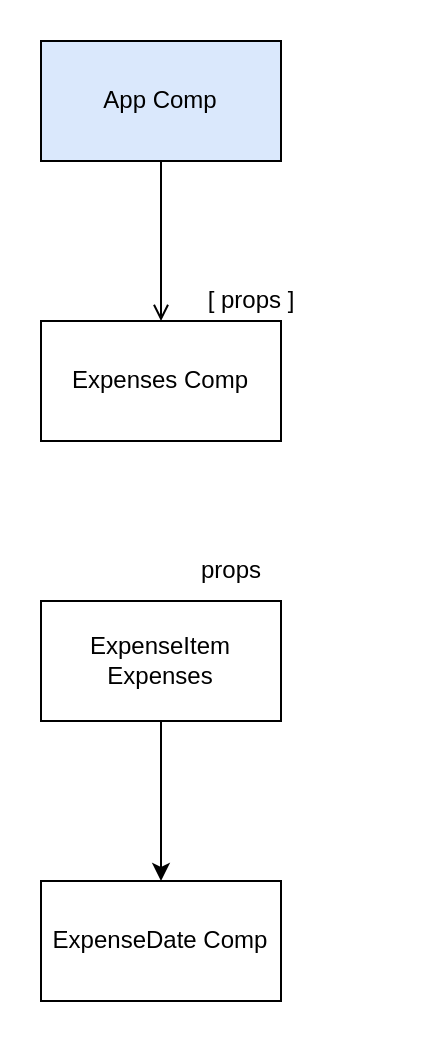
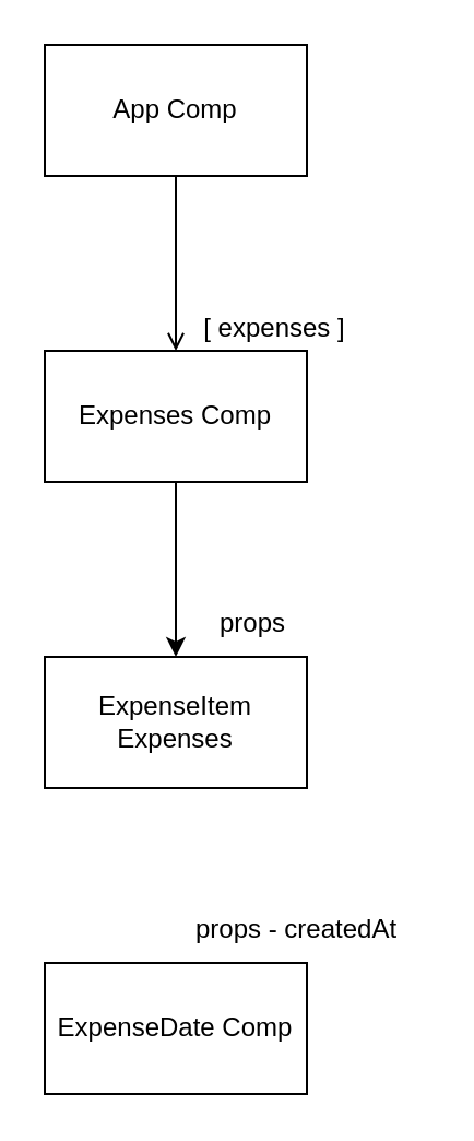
  <mxCell id="0" />
  <mxCell id="1" parent="0" />
  <mxCell id="2" value="" style="edgeStyle=orthogonalEdgeStyle;rounded=0;orthogonalLoop=1;jettySize=auto;html=1;endArrow=open;" edge="1" parent="1" source="3" target="5"><mxGeometry relative="1" as="geometry" /></mxCell>
- <mxCell id="3" value="App Comp" style="rounded=0;whiteSpace=wrap;html=1;fillColor=#dae8fc;" vertex="1" parent="1"><mxGeometry x="20" y="20" width="120" height="60" as="geometry" /></mxCell>
+ <mxCell id="3" value="App Comp" style="rounded=0;whiteSpace=wrap;html=1;" vertex="1" parent="1"><mxGeometry x="20" y="20" width="120" height="60" as="geometry" /></mxCell>
+ <mxCell id="4" value="" style="edgeStyle=orthogonalEdgeStyle;rounded=0;orthogonalLoop=1;jettySize=auto;html=1;" edge="1" parent="1" source="5" target="7"><mxGeometry relative="1" as="geometry" /></mxCell>
  <mxCell id="5" value="Expenses Comp" style="rounded=0;whiteSpace=wrap;html=1;" vertex="1" parent="1"><mxGeometry x="20" y="160" width="120" height="60" as="geometry" /></mxCell>
- <mxCell id="6" value="" style="edgeStyle=orthogonalEdgeStyle;rounded=0;orthogonalLoop=1;jettySize=auto;html=1;" edge="1" parent="1" source="7" target="10"><mxGeometry relative="1" as="geometry" /></mxCell>
  <mxCell id="7" value="ExpenseItem Expenses" style="rounded=0;whiteSpace=wrap;html=1;" vertex="1" parent="1"><mxGeometry x="20" y="300" width="120" height="60" as="geometry" /></mxCell>
- <mxCell id="8" value="[ props ]" style="text;html=1;align=center;verticalAlign=middle;resizable=0;points=[];autosize=1;strokeColor=none;fillColor=none;" vertex="1" parent="1"><mxGeometry x="80" y="135" width="90" height="30" as="geometry" /></mxCell>
+ <mxCell id="8" value="[ expenses ]" style="text;html=1;align=center;verticalAlign=middle;resizable=0;points=[];autosize=1;strokeColor=none;fillColor=none;" vertex="1" parent="1"><mxGeometry x="80" y="135" width="90" height="30" as="geometry" /></mxCell>
  <mxCell id="9" value="props" style="text;html=1;align=center;verticalAlign=middle;resizable=0;points=[];autosize=1;strokeColor=none;fillColor=none;" vertex="1" parent="1"><mxGeometry x="90" y="270" width="50" height="30" as="geometry" /></mxCell>
  <mxCell id="10" value="ExpenseDate Comp" style="rounded=0;whiteSpace=wrap;html=1;" vertex="1" parent="1"><mxGeometry x="20" y="440" width="120" height="60" as="geometry" /></mxCell>
+ <mxCell id="11" value="props - createdAt" style="text;html=1;align=center;verticalAlign=middle;resizable=0;points=[];autosize=1;strokeColor=none;fillColor=none;" vertex="1" parent="1"><mxGeometry x="75" y="410" width="120" height="30" as="geometry" /></mxCell>
